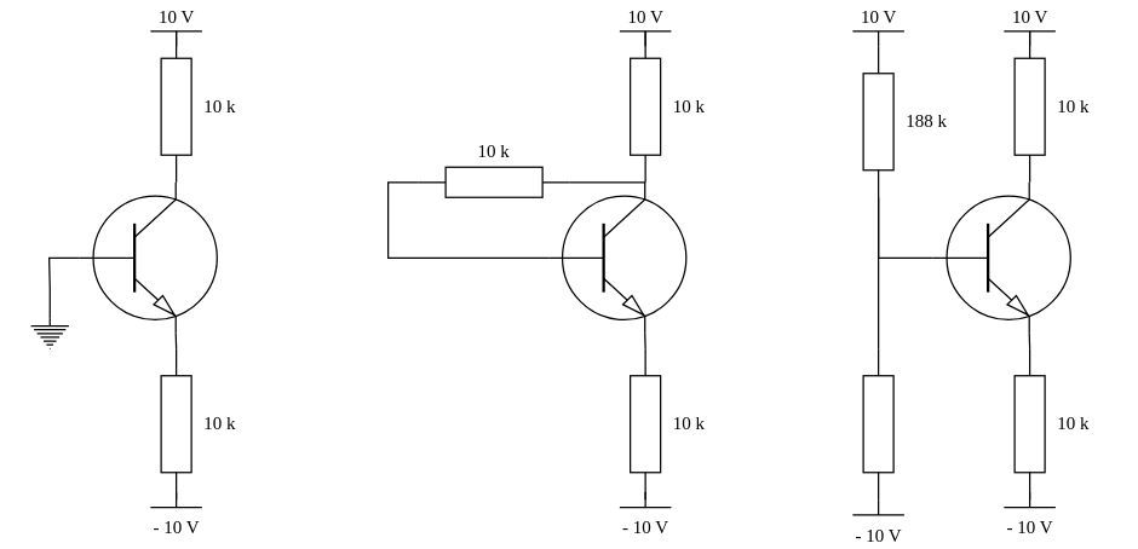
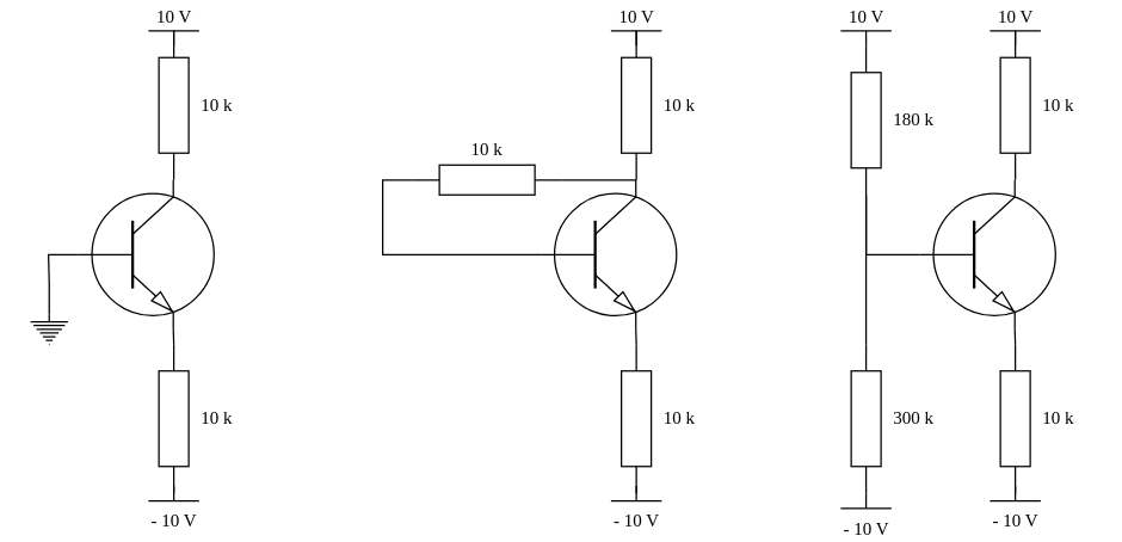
  <mxCell id="0" />
  <mxCell id="1" parent="0" />
  <mxCell id="2" value="" style="verticalLabelPosition=bottom;shadow=0;dashed=0;align=center;html=1;verticalAlign=top;shape=mxgraph.electrical.transistors.npn_transistor_1;" vertex="1" parent="1"><mxGeometry x="50" y="120" width="95" height="100" as="geometry" /></mxCell>
  <mxCell id="3" style="edgeStyle=orthogonalEdgeStyle;rounded=0;orthogonalLoop=1;jettySize=auto;html=1;exitX=1;exitY=0.5;exitDx=0;exitDy=0;exitPerimeter=0;entryX=0.7;entryY=0;entryDx=0;entryDy=0;entryPerimeter=0;endArrow=none;endFill=0;" edge="1" parent="1" source="4" target="2"><mxGeometry relative="1" as="geometry" /></mxCell>
  <mxCell id="4" value="" style="pointerEvents=1;verticalLabelPosition=bottom;shadow=0;dashed=0;align=center;html=1;verticalAlign=top;shape=mxgraph.electrical.resistors.resistor_1;rotation=90;" vertex="1" parent="1"><mxGeometry x="66" y="60" width="100" height="20" as="geometry" /></mxCell>
  <mxCell id="5" style="edgeStyle=orthogonalEdgeStyle;rounded=0;orthogonalLoop=1;jettySize=auto;html=1;exitX=0;exitY=0.5;exitDx=0;exitDy=0;exitPerimeter=0;entryX=0.7;entryY=1;entryDx=0;entryDy=0;entryPerimeter=0;endArrow=none;endFill=0;" edge="1" parent="1" source="6" target="2"><mxGeometry relative="1" as="geometry" /></mxCell>
  <mxCell id="6" value="" style="pointerEvents=1;verticalLabelPosition=bottom;shadow=0;dashed=0;align=center;html=1;verticalAlign=top;shape=mxgraph.electrical.resistors.resistor_1;rotation=90;" vertex="1" parent="1"><mxGeometry x="66" y="270" width="100" height="20" as="geometry" /></mxCell>
  <mxCell id="7" value="10 V" style="verticalLabelPosition=top;verticalAlign=bottom;shape=mxgraph.electrical.signal_sources.vdd;shadow=0;dashed=0;align=center;strokeWidth=1;fontSize=12;html=1;flipV=1;fontFamily=Charter;" vertex="1" parent="1"><mxGeometry x="99" y="20" width="34" height="10" as="geometry" /></mxCell>
  <mxCell id="8" value="- 10 V" style="pointerEvents=1;verticalLabelPosition=bottom;shadow=0;dashed=0;align=center;html=1;verticalAlign=top;shape=mxgraph.electrical.signal_sources.vss2;fontSize=12;flipV=1;fontFamily=Charter;" vertex="1" parent="1"><mxGeometry x="99" y="325" width="34" height="10" as="geometry" /></mxCell>
  <mxCell id="9" style="edgeStyle=orthogonalEdgeStyle;rounded=0;orthogonalLoop=1;jettySize=auto;html=1;exitX=0.5;exitY=0;exitDx=0;exitDy=0;exitPerimeter=0;entryX=0;entryY=0.5;entryDx=0;entryDy=0;entryPerimeter=0;fontFamily=Charter;endArrow=none;endFill=0;" edge="1" parent="1" source="10" target="2"><mxGeometry relative="1" as="geometry" /></mxCell>
  <mxCell id="10" value="" style="pointerEvents=1;verticalLabelPosition=bottom;shadow=0;dashed=0;align=center;html=1;verticalAlign=top;shape=mxgraph.electrical.signal_sources.protective_earth;fontFamily=Charter;" vertex="1" parent="1"><mxGeometry x="20" y="210" width="25" height="20" as="geometry" /></mxCell>
  <mxCell id="11" value="10 k" style="text;html=1;strokeColor=none;fillColor=none;align=center;verticalAlign=middle;whiteSpace=wrap;rounded=0;fontFamily=Charter;" vertex="1" parent="1"><mxGeometry x="130" y="60" width="30" height="20" as="geometry" /></mxCell>
  <mxCell id="12" value="10 k" style="text;html=1;strokeColor=none;fillColor=none;align=center;verticalAlign=middle;whiteSpace=wrap;rounded=0;fontFamily=Charter;" vertex="1" parent="1"><mxGeometry x="130" y="270" width="30" height="20" as="geometry" /></mxCell>
  <mxCell id="13" value="" style="verticalLabelPosition=bottom;shadow=0;dashed=0;align=center;html=1;verticalAlign=top;shape=mxgraph.electrical.transistors.npn_transistor_1;" vertex="1" parent="1"><mxGeometry x="360" y="120" width="95" height="100" as="geometry" /></mxCell>
  <mxCell id="14" style="edgeStyle=orthogonalEdgeStyle;rounded=0;orthogonalLoop=1;jettySize=auto;html=1;exitX=1;exitY=0.5;exitDx=0;exitDy=0;exitPerimeter=0;entryX=0.7;entryY=0;entryDx=0;entryDy=0;entryPerimeter=0;endArrow=none;endFill=0;" edge="1" parent="1" source="15" target="13"><mxGeometry relative="1" as="geometry" /></mxCell>
  <mxCell id="15" value="" style="pointerEvents=1;verticalLabelPosition=bottom;shadow=0;dashed=0;align=center;html=1;verticalAlign=top;shape=mxgraph.electrical.resistors.resistor_1;rotation=90;" vertex="1" parent="1"><mxGeometry x="376" y="60" width="100" height="20" as="geometry" /></mxCell>
  <mxCell id="16" style="edgeStyle=orthogonalEdgeStyle;rounded=0;orthogonalLoop=1;jettySize=auto;html=1;exitX=0;exitY=0.5;exitDx=0;exitDy=0;exitPerimeter=0;entryX=0.7;entryY=1;entryDx=0;entryDy=0;entryPerimeter=0;endArrow=none;endFill=0;" edge="1" parent="1" source="17" target="13"><mxGeometry relative="1" as="geometry" /></mxCell>
  <mxCell id="17" value="" style="pointerEvents=1;verticalLabelPosition=bottom;shadow=0;dashed=0;align=center;html=1;verticalAlign=top;shape=mxgraph.electrical.resistors.resistor_1;rotation=90;" vertex="1" parent="1"><mxGeometry x="376" y="270" width="100" height="20" as="geometry" /></mxCell>
  <mxCell id="18" value="10 V" style="verticalLabelPosition=top;verticalAlign=bottom;shape=mxgraph.electrical.signal_sources.vdd;shadow=0;dashed=0;align=center;strokeWidth=1;fontSize=12;html=1;flipV=1;fontFamily=Charter;" vertex="1" parent="1"><mxGeometry x="409" y="20" width="34" height="10" as="geometry" /></mxCell>
  <mxCell id="19" value="- 10 V" style="pointerEvents=1;verticalLabelPosition=bottom;shadow=0;dashed=0;align=center;html=1;verticalAlign=top;shape=mxgraph.electrical.signal_sources.vss2;fontSize=12;flipV=1;fontFamily=Charter;" vertex="1" parent="1"><mxGeometry x="409" y="325" width="34" height="10" as="geometry" /></mxCell>
  <mxCell id="20" value="10 k" style="text;html=1;strokeColor=none;fillColor=none;align=center;verticalAlign=middle;whiteSpace=wrap;rounded=0;fontFamily=Charter;" vertex="1" parent="1"><mxGeometry x="440" y="60" width="30" height="20" as="geometry" /></mxCell>
  <mxCell id="21" value="10 k" style="text;html=1;strokeColor=none;fillColor=none;align=center;verticalAlign=middle;whiteSpace=wrap;rounded=0;fontFamily=Charter;" vertex="1" parent="1"><mxGeometry x="440" y="270" width="30" height="20" as="geometry" /></mxCell>
  <mxCell id="22" style="edgeStyle=orthogonalEdgeStyle;rounded=0;orthogonalLoop=1;jettySize=auto;html=1;exitX=0;exitY=0.5;exitDx=0;exitDy=0;exitPerimeter=0;entryX=1;entryY=0.5;entryDx=0;entryDy=0;entryPerimeter=0;fontFamily=Charter;fontSize=12;endArrow=none;endFill=0;" edge="1" parent="1" source="24" target="15"><mxGeometry relative="1" as="geometry"><Array as="points"><mxPoint x="390" y="120" /><mxPoint x="390" y="120" /></Array></mxGeometry></mxCell>
  <mxCell id="23" style="edgeStyle=orthogonalEdgeStyle;rounded=0;orthogonalLoop=1;jettySize=auto;html=1;exitX=1;exitY=0.5;exitDx=0;exitDy=0;exitPerimeter=0;entryX=0;entryY=0.5;entryDx=0;entryDy=0;entryPerimeter=0;fontFamily=Charter;fontSize=12;endArrow=none;endFill=0;" edge="1" parent="1" source="24" target="13"><mxGeometry relative="1" as="geometry" /></mxCell>
  <mxCell id="24" value="" style="pointerEvents=1;verticalLabelPosition=bottom;shadow=0;dashed=0;align=center;html=1;verticalAlign=top;shape=mxgraph.electrical.resistors.resistor_1;rotation=-180;" vertex="1" parent="1"><mxGeometry x="276" y="110" width="100" height="20" as="geometry" /></mxCell>
  <mxCell id="25" value="10 k" style="text;html=1;strokeColor=none;fillColor=none;align=center;verticalAlign=middle;whiteSpace=wrap;rounded=0;fontFamily=Charter;" vertex="1" parent="1"><mxGeometry x="311" y="90" width="30" height="20" as="geometry" /></mxCell>
  <mxCell id="26" value="" style="verticalLabelPosition=bottom;shadow=0;dashed=0;align=center;html=1;verticalAlign=top;shape=mxgraph.electrical.transistors.npn_transistor_1;" vertex="1" parent="1"><mxGeometry x="614" y="120" width="95" height="100" as="geometry" /></mxCell>
  <mxCell id="27" style="edgeStyle=orthogonalEdgeStyle;rounded=0;orthogonalLoop=1;jettySize=auto;html=1;exitX=1;exitY=0.5;exitDx=0;exitDy=0;exitPerimeter=0;entryX=0.7;entryY=0;entryDx=0;entryDy=0;entryPerimeter=0;endArrow=none;endFill=0;" edge="1" parent="1" source="28" target="26"><mxGeometry relative="1" as="geometry" /></mxCell>
  <mxCell id="28" value="" style="pointerEvents=1;verticalLabelPosition=bottom;shadow=0;dashed=0;align=center;html=1;verticalAlign=top;shape=mxgraph.electrical.resistors.resistor_1;rotation=90;" vertex="1" parent="1"><mxGeometry x="630" y="60" width="100" height="20" as="geometry" /></mxCell>
  <mxCell id="29" style="edgeStyle=orthogonalEdgeStyle;rounded=0;orthogonalLoop=1;jettySize=auto;html=1;exitX=0;exitY=0.5;exitDx=0;exitDy=0;exitPerimeter=0;entryX=0.7;entryY=1;entryDx=0;entryDy=0;entryPerimeter=0;endArrow=none;endFill=0;" edge="1" parent="1" source="30" target="26"><mxGeometry relative="1" as="geometry" /></mxCell>
  <mxCell id="30" value="" style="pointerEvents=1;verticalLabelPosition=bottom;shadow=0;dashed=0;align=center;html=1;verticalAlign=top;shape=mxgraph.electrical.resistors.resistor_1;rotation=90;" vertex="1" parent="1"><mxGeometry x="630" y="270" width="100" height="20" as="geometry" /></mxCell>
  <mxCell id="31" value="10 V" style="verticalLabelPosition=top;verticalAlign=bottom;shape=mxgraph.electrical.signal_sources.vdd;shadow=0;dashed=0;align=center;strokeWidth=1;fontSize=12;html=1;flipV=1;fontFamily=Charter;" vertex="1" parent="1"><mxGeometry x="663" y="20" width="34" height="10" as="geometry" /></mxCell>
  <mxCell id="32" value="- 10 V" style="pointerEvents=1;verticalLabelPosition=bottom;shadow=0;dashed=0;align=center;html=1;verticalAlign=top;shape=mxgraph.electrical.signal_sources.vss2;fontSize=12;flipV=1;fontFamily=Charter;" vertex="1" parent="1"><mxGeometry x="663" y="325" width="34" height="10" as="geometry" /></mxCell>
  <mxCell id="33" value="10 k" style="text;html=1;strokeColor=none;fillColor=none;align=center;verticalAlign=middle;whiteSpace=wrap;rounded=0;fontFamily=Charter;" vertex="1" parent="1"><mxGeometry x="694" y="60" width="30" height="20" as="geometry" /></mxCell>
  <mxCell id="34" value="10 k" style="text;html=1;strokeColor=none;fillColor=none;align=center;verticalAlign=middle;whiteSpace=wrap;rounded=0;fontFamily=Charter;" vertex="1" parent="1"><mxGeometry x="694" y="270" width="30" height="20" as="geometry" /></mxCell>
  <mxCell id="35" style="edgeStyle=orthogonalEdgeStyle;rounded=0;orthogonalLoop=1;jettySize=auto;html=1;exitX=1;exitY=0.5;exitDx=0;exitDy=0;exitPerimeter=0;entryX=0;entryY=0.5;entryDx=0;entryDy=0;entryPerimeter=0;fontFamily=Charter;fontSize=12;endArrow=none;endFill=0;" edge="1" parent="1" source="37" target="39"><mxGeometry relative="1" as="geometry" /></mxCell>
  <mxCell id="36" style="edgeStyle=orthogonalEdgeStyle;rounded=0;orthogonalLoop=1;jettySize=auto;html=1;exitX=1;exitY=0.5;exitDx=0;exitDy=0;exitPerimeter=0;entryX=0;entryY=0.5;entryDx=0;entryDy=0;entryPerimeter=0;fontFamily=Charter;fontSize=12;endArrow=none;endFill=0;" edge="1" parent="1" source="37" target="26"><mxGeometry relative="1" as="geometry" /></mxCell>
  <mxCell id="37" value="" style="pointerEvents=1;verticalLabelPosition=bottom;shadow=0;dashed=0;align=center;html=1;verticalAlign=top;shape=mxgraph.electrical.resistors.resistor_1;rotation=90;" vertex="1" parent="1"><mxGeometry x="530" y="70" width="100" height="20" as="geometry" /></mxCell>
- <mxCell id="38" value="188 k" style="text;html=1;strokeColor=none;fillColor=none;align=center;verticalAlign=middle;whiteSpace=wrap;rounded=0;fontFamily=Charter;" vertex="1" parent="1"><mxGeometry x="597" y="70" width="30" height="20" as="geometry" /></mxCell>
+ <mxCell id="38" value="180 k" style="text;html=1;strokeColor=none;fillColor=none;align=center;verticalAlign=middle;whiteSpace=wrap;rounded=0;fontFamily=Charter;" vertex="1" parent="1"><mxGeometry x="597" y="70" width="30" height="20" as="geometry" /></mxCell>
  <mxCell id="39" value="" style="pointerEvents=1;verticalLabelPosition=bottom;shadow=0;dashed=0;align=center;html=1;verticalAlign=top;shape=mxgraph.electrical.resistors.resistor_1;rotation=90;" vertex="1" parent="1"><mxGeometry x="530" y="270" width="100" height="20" as="geometry" /></mxCell>
  <mxCell id="40" value="10 V" style="verticalLabelPosition=top;verticalAlign=bottom;shape=mxgraph.electrical.signal_sources.vdd;shadow=0;dashed=0;align=center;strokeWidth=1;fontSize=12;html=1;flipV=1;fontFamily=Charter;" vertex="1" parent="1"><mxGeometry x="563" y="20" width="34" height="10" as="geometry" /></mxCell>
  <mxCell id="41" value="- 10 V" style="pointerEvents=1;verticalLabelPosition=bottom;shadow=0;dashed=0;align=center;html=1;verticalAlign=top;shape=mxgraph.electrical.signal_sources.vss2;fontSize=12;flipV=1;fontFamily=Charter;" vertex="1" parent="1"><mxGeometry x="563" y="330" width="34" height="10" as="geometry" /></mxCell>
+ <mxCell id="42" value="300 k" style="text;html=1;strokeColor=none;fillColor=none;align=center;verticalAlign=middle;whiteSpace=wrap;rounded=0;fontFamily=Charter;" vertex="1" parent="1"><mxGeometry x="597" y="270" width="30" height="20" as="geometry" /></mxCell>
